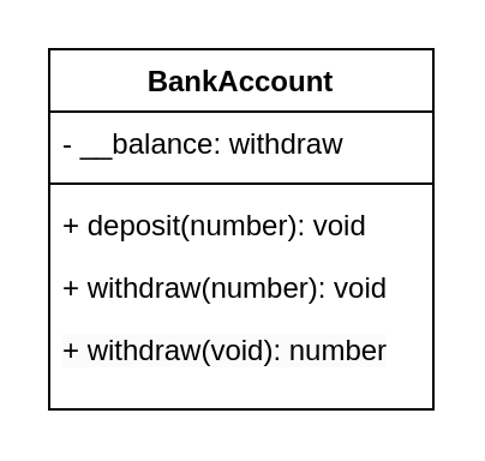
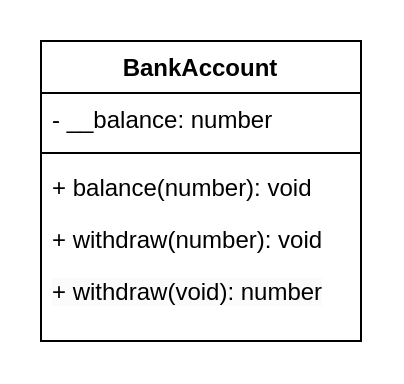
  <mxCell id="0" />
  <mxCell id="1" parent="0" />
  <mxCell id="2" value="BankAccount&lt;div&gt;&lt;br&gt;&lt;/div&gt;" style="swimlane;fontStyle=1;align=center;verticalAlign=top;childLayout=stackLayout;horizontal=1;startSize=26;horizontalStack=0;resizeParent=1;resizeParentMax=0;resizeLast=0;collapsible=1;marginBottom=0;whiteSpace=wrap;html=1;" vertex="1" parent="1"><mxGeometry x="20" y="20" width="160" height="150" as="geometry" /></mxCell>
- <mxCell id="3" value="- __balance: withdraw" style="text;strokeColor=none;fillColor=none;align=left;verticalAlign=top;spacingLeft=4;spacingRight=4;overflow=hidden;rotatable=0;points=[[0,0.5],[1,0.5]];portConstraint=eastwest;whiteSpace=wrap;html=1;" vertex="1" parent="2"><mxGeometry y="26" width="160" height="26" as="geometry" /></mxCell>
+ <mxCell id="3" value="- __balance: number" style="text;strokeColor=none;fillColor=none;align=left;verticalAlign=top;spacingLeft=4;spacingRight=4;overflow=hidden;rotatable=0;points=[[0,0.5],[1,0.5]];portConstraint=eastwest;whiteSpace=wrap;html=1;" vertex="1" parent="2"><mxGeometry y="26" width="160" height="26" as="geometry" /></mxCell>
  <mxCell id="4" value="" style="line;strokeWidth=1;fillColor=none;align=left;verticalAlign=middle;spacingTop=-1;spacingLeft=3;spacingRight=3;rotatable=0;labelPosition=right;points=[];portConstraint=eastwest;strokeColor=inherit;" vertex="1" parent="2"><mxGeometry y="52" width="160" height="8" as="geometry" /></mxCell>
- <mxCell id="5" value="+ deposit(number): void" style="text;strokeColor=none;fillColor=none;align=left;verticalAlign=top;spacingLeft=4;spacingRight=4;overflow=hidden;rotatable=0;points=[[0,0.5],[1,0.5]];portConstraint=eastwest;whiteSpace=wrap;html=1;" vertex="1" parent="2"><mxGeometry y="60" width="160" height="26" as="geometry" /></mxCell>
+ <mxCell id="5" value="+ balance(number): void" style="text;strokeColor=none;fillColor=none;align=left;verticalAlign=top;spacingLeft=4;spacingRight=4;overflow=hidden;rotatable=0;points=[[0,0.5],[1,0.5]];portConstraint=eastwest;whiteSpace=wrap;html=1;" vertex="1" parent="2"><mxGeometry y="60" width="160" height="26" as="geometry" /></mxCell>
  <mxCell id="6" value="+ withdraw(number): void" style="text;strokeColor=none;fillColor=none;align=left;verticalAlign=top;spacingLeft=4;spacingRight=4;overflow=hidden;rotatable=0;points=[[0,0.5],[1,0.5]];portConstraint=eastwest;whiteSpace=wrap;html=1;" vertex="1" parent="2"><mxGeometry y="86" width="160" height="26" as="geometry" /></mxCell>
  <mxCell id="7" value="&lt;span style=&quot;color: rgb(0, 0, 0); font-family: Helvetica; font-size: 12px; font-style: normal; font-variant-ligatures: normal; font-variant-caps: normal; font-weight: 400; letter-spacing: normal; orphans: 2; text-align: left; text-indent: 0px; text-transform: none; widows: 2; word-spacing: 0px; -webkit-text-stroke-width: 0px; white-space: normal; background-color: rgb(251, 251, 251); text-decoration-thickness: initial; text-decoration-style: initial; text-decoration-color: initial; display: inline !important; float: none;&quot;&gt;+ withdraw(void): number&lt;/span&gt;" style="text;strokeColor=none;fillColor=none;align=left;verticalAlign=top;spacingLeft=4;spacingRight=4;overflow=hidden;rotatable=0;points=[[0,0.5],[1,0.5]];portConstraint=eastwest;whiteSpace=wrap;html=1;" vertex="1" parent="2"><mxGeometry y="112" width="160" height="38" as="geometry" /></mxCell>
